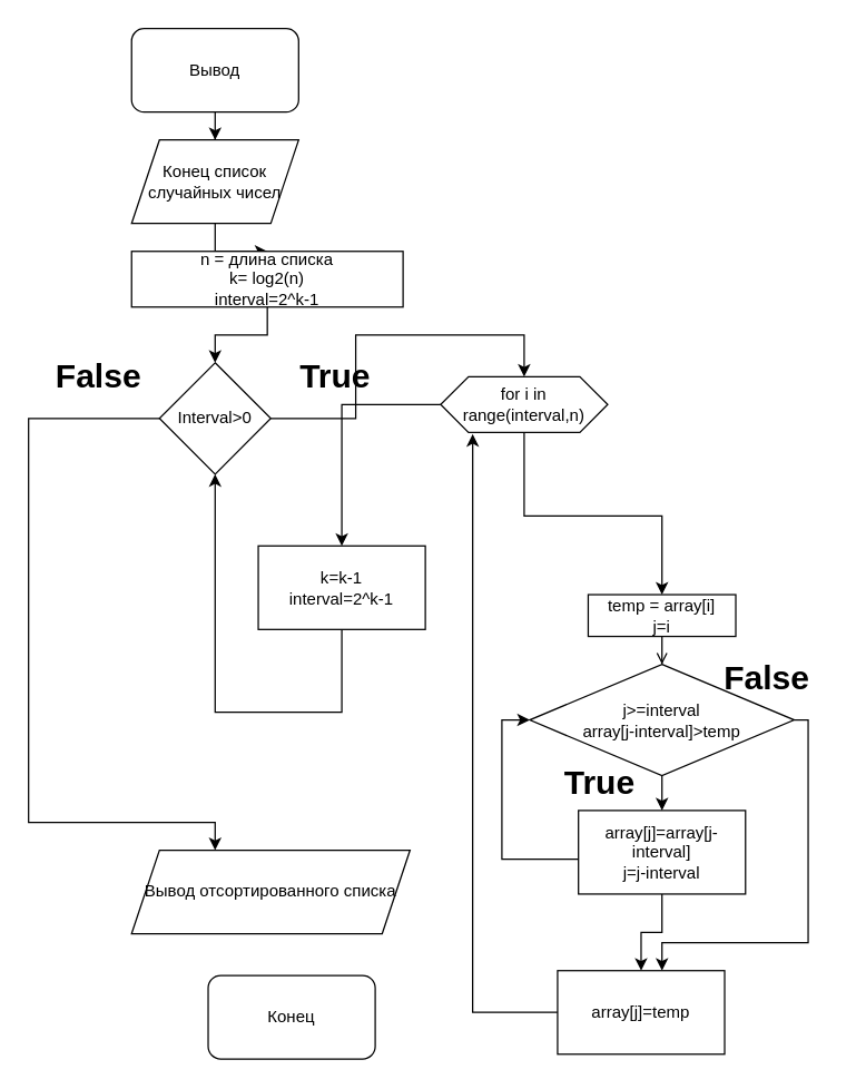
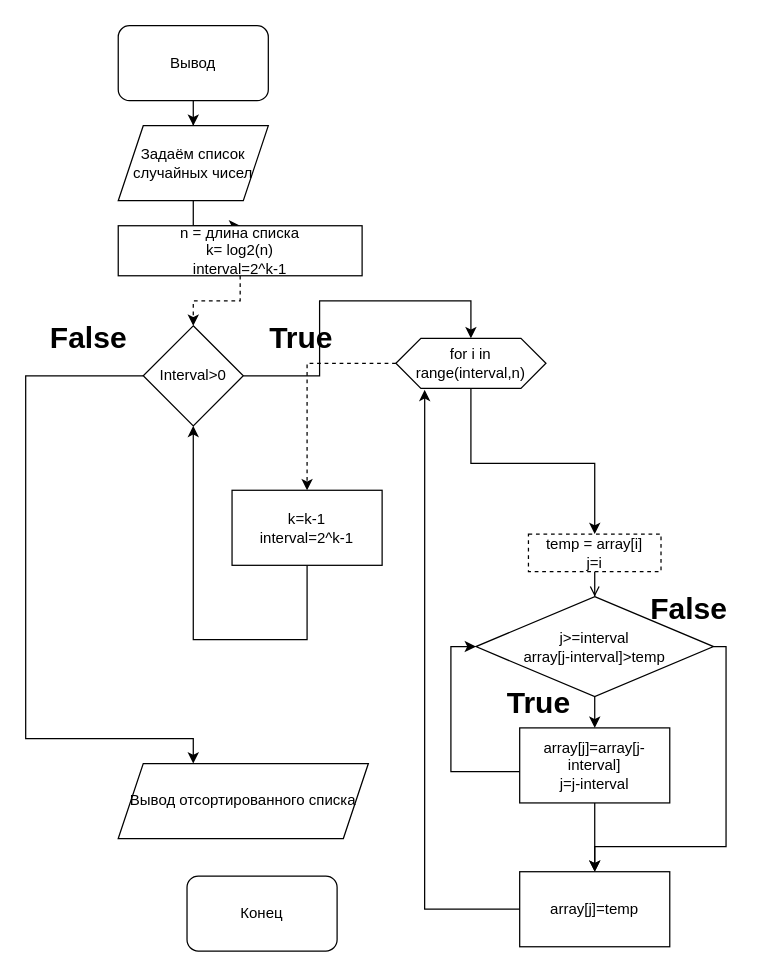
  <mxCell id="0" />
  <mxCell id="1" parent="0" />
  <mxCell id="2" style="edgeStyle=orthogonalEdgeStyle;rounded=0;orthogonalLoop=1;jettySize=auto;html=1;entryX=0.5;entryY=0;entryDx=0;entryDy=0;" edge="1" parent="1" source="3" target="6"><mxGeometry relative="1" as="geometry" /></mxCell>
  <mxCell id="3" value="Вывод" style="rounded=1;whiteSpace=wrap;html=1;" vertex="1" parent="1"><mxGeometry x="94" y="20" width="120" height="60" as="geometry" /></mxCell>
  <mxCell id="4" value="Конец" style="rounded=1;whiteSpace=wrap;html=1;" vertex="1" parent="1"><mxGeometry x="149" y="700" width="120" height="60" as="geometry" /></mxCell>
  <mxCell id="5" style="edgeStyle=orthogonalEdgeStyle;rounded=0;orthogonalLoop=1;jettySize=auto;html=1;entryX=0.5;entryY=0;entryDx=0;entryDy=0;" edge="1" parent="1" source="6" target="8"><mxGeometry relative="1" as="geometry" /></mxCell>
- <mxCell id="6" value="Конец список случайных чисел" style="shape=parallelogram;perimeter=parallelogramPerimeter;whiteSpace=wrap;html=1;fixedSize=1;" vertex="1" parent="1"><mxGeometry x="94" y="100" width="120" height="60" as="geometry" /></mxCell>
- <mxCell id="7" style="edgeStyle=orthogonalEdgeStyle;rounded=0;orthogonalLoop=1;jettySize=auto;html=1;entryX=0.5;entryY=0;entryDx=0;entryDy=0;" edge="1" parent="1" source="8" target="11"><mxGeometry relative="1" as="geometry" /></mxCell>
+ <mxCell id="6" value="Задаём список случайных чисел" style="shape=parallelogram;perimeter=parallelogramPerimeter;whiteSpace=wrap;html=1;fixedSize=1;" vertex="1" parent="1"><mxGeometry x="94" y="100" width="120" height="60" as="geometry" /></mxCell>
+ <mxCell id="7" style="edgeStyle=orthogonalEdgeStyle;rounded=0;orthogonalLoop=1;jettySize=auto;html=1;entryX=0.5;entryY=0;entryDx=0;entryDy=0;dashed=1;" edge="1" parent="1" source="8" target="11"><mxGeometry relative="1" as="geometry" /></mxCell>
  <mxCell id="8" value="n = длина списка&lt;br&gt;k= log2(n)&lt;br&gt;interval=2^k-1" style="rounded=0;whiteSpace=wrap;html=1;" vertex="1" parent="1"><mxGeometry x="94" y="180" width="195" height="40" as="geometry" /></mxCell>
  <mxCell id="9" style="edgeStyle=orthogonalEdgeStyle;rounded=0;orthogonalLoop=1;jettySize=auto;html=1;" edge="1" parent="1" source="11" target="12"><mxGeometry relative="1" as="geometry"><Array as="points"><mxPoint x="20" y="300" /><mxPoint x="20" y="590" /><mxPoint x="154" y="590" /></Array></mxGeometry></mxCell>
  <mxCell id="10" style="edgeStyle=orthogonalEdgeStyle;rounded=0;orthogonalLoop=1;jettySize=auto;html=1;entryX=0.5;entryY=0;entryDx=0;entryDy=0;" edge="1" parent="1" source="11" target="16"><mxGeometry relative="1" as="geometry" /></mxCell>
  <mxCell id="11" value="Interval&amp;gt;0" style="rhombus;whiteSpace=wrap;html=1;" vertex="1" parent="1"><mxGeometry x="114" y="260" width="80" height="80" as="geometry" /></mxCell>
  <mxCell id="12" value="Вывод отсортированного списка" style="shape=parallelogram;perimeter=parallelogramPerimeter;whiteSpace=wrap;html=1;fixedSize=1;" vertex="1" parent="1"><mxGeometry x="94" y="610" width="200" height="60" as="geometry" /></mxCell>
  <mxCell id="13" value="False" style="text;strokeColor=none;fillColor=none;html=1;fontSize=24;fontStyle=1;verticalAlign=middle;align=center;" vertex="1" parent="1"><mxGeometry x="20" y="250" width="100" height="40" as="geometry" /></mxCell>
  <mxCell id="14" style="edgeStyle=orthogonalEdgeStyle;rounded=0;orthogonalLoop=1;jettySize=auto;html=1;" edge="1" parent="1" source="16" target="19"><mxGeometry relative="1" as="geometry"><Array as="points"><mxPoint x="475" y="370" /></Array></mxGeometry></mxCell>
- <mxCell id="15" style="edgeStyle=orthogonalEdgeStyle;rounded=0;orthogonalLoop=1;jettySize=auto;html=1;entryX=0.5;entryY=0;entryDx=0;entryDy=0;" edge="1" parent="1" source="16" target="31"><mxGeometry relative="1" as="geometry" /></mxCell>
+ <mxCell id="15" style="edgeStyle=orthogonalEdgeStyle;rounded=0;orthogonalLoop=1;jettySize=auto;html=1;entryX=0.5;entryY=0;entryDx=0;entryDy=0;dashed=1;" edge="1" parent="1" source="16" target="31"><mxGeometry relative="1" as="geometry" /></mxCell>
  <mxCell id="16" value="for i in range(interval,n)" style="shape=hexagon;perimeter=hexagonPerimeter2;whiteSpace=wrap;html=1;fixedSize=1;" vertex="1" parent="1"><mxGeometry x="316" y="270" width="120" height="40" as="geometry" /></mxCell>
  <mxCell id="17" value="True" style="text;strokeColor=none;fillColor=none;html=1;fontSize=24;fontStyle=1;verticalAlign=middle;align=center;" vertex="1" parent="1"><mxGeometry x="190" y="250" width="100" height="40" as="geometry" /></mxCell>
  <mxCell id="18" style="edgeStyle=orthogonalEdgeStyle;rounded=0;orthogonalLoop=1;jettySize=auto;html=1;entryX=0.5;entryY=0;entryDx=0;entryDy=0;endArrow=open;" edge="1" parent="1" source="19" target="22"><mxGeometry relative="1" as="geometry" /></mxCell>
- <mxCell id="19" value="temp = array[i]&lt;br&gt;j=i" style="rounded=0;whiteSpace=wrap;html=1;" vertex="1" parent="1"><mxGeometry x="422" y="426.52" width="106" height="30" as="geometry" /></mxCell>
+ <mxCell id="19" value="temp = array[i]&lt;br&gt;j=i" style="rounded=0;whiteSpace=wrap;html=1;dashed=1;" vertex="1" parent="1"><mxGeometry x="422" y="426.52" width="106" height="30" as="geometry" /></mxCell>
  <mxCell id="20" style="edgeStyle=orthogonalEdgeStyle;rounded=0;orthogonalLoop=1;jettySize=auto;html=1;" edge="1" parent="1" source="22" target="25"><mxGeometry relative="1" as="geometry" /></mxCell>
  <mxCell id="21" style="edgeStyle=orthogonalEdgeStyle;rounded=0;orthogonalLoop=1;jettySize=auto;html=1;" edge="1" parent="1" source="22" target="27"><mxGeometry relative="1" as="geometry"><Array as="points"><mxPoint x="580" y="516.52" /><mxPoint x="580" y="676.52" /><mxPoint x="475" y="676.52" /></Array></mxGeometry></mxCell>
  <mxCell id="22" value="j&amp;gt;=interval&lt;br&gt;array[j-interval]&amp;gt;temp" style="rhombus;whiteSpace=wrap;html=1;" vertex="1" parent="1"><mxGeometry x="380" y="476.52" width="190" height="80" as="geometry" /></mxCell>
  <mxCell id="23" style="edgeStyle=orthogonalEdgeStyle;rounded=0;orthogonalLoop=1;jettySize=auto;html=1;entryX=0.5;entryY=0;entryDx=0;entryDy=0;" edge="1" parent="1" source="25" target="27"><mxGeometry relative="1" as="geometry" /></mxCell>
  <mxCell id="24" style="edgeStyle=orthogonalEdgeStyle;rounded=0;orthogonalLoop=1;jettySize=auto;html=1;entryX=0;entryY=0.5;entryDx=0;entryDy=0;" edge="1" parent="1" source="25" target="22"><mxGeometry relative="1" as="geometry"><Array as="points"><mxPoint x="360" y="616.52" /><mxPoint x="360" y="516.52" /></Array></mxGeometry></mxCell>
  <mxCell id="25" value="array[j]=array[j-interval]&lt;br&gt;j=j-interval" style="rounded=0;whiteSpace=wrap;html=1;" vertex="1" parent="1"><mxGeometry x="415" y="581.52" width="120" height="60" as="geometry" /></mxCell>
  <mxCell id="26" style="edgeStyle=orthogonalEdgeStyle;rounded=0;orthogonalLoop=1;jettySize=auto;html=1;entryX=0.192;entryY=1.03;entryDx=0;entryDy=0;entryPerimeter=0;" edge="1" parent="1" source="27" target="16"><mxGeometry relative="1" as="geometry"><Array as="points"><mxPoint x="339" y="727" /></Array></mxGeometry></mxCell>
- <mxCell id="27" value="array[j]=temp" style="rounded=0;whiteSpace=wrap;html=1;" vertex="1" parent="1"><mxGeometry x="400" y="696.52" width="120" height="60" as="geometry" /></mxCell>
+ <mxCell id="27" value="array[j]=temp" style="rounded=0;whiteSpace=wrap;html=1;" vertex="1" parent="1"><mxGeometry x="415" y="696.52" width="120" height="60" as="geometry" /></mxCell>
  <mxCell id="28" value="True" style="text;strokeColor=none;fillColor=none;html=1;fontSize=24;fontStyle=1;verticalAlign=middle;align=center;" vertex="1" parent="1"><mxGeometry x="380" y="541.52" width="100" height="40" as="geometry" /></mxCell>
  <mxCell id="29" value="False" style="text;strokeColor=none;fillColor=none;html=1;fontSize=24;fontStyle=1;verticalAlign=middle;align=center;" vertex="1" parent="1"><mxGeometry x="500" y="466.52" width="100" height="40" as="geometry" /></mxCell>
  <mxCell id="30" style="edgeStyle=orthogonalEdgeStyle;rounded=0;orthogonalLoop=1;jettySize=auto;html=1;entryX=0.5;entryY=1;entryDx=0;entryDy=0;" edge="1" parent="1" source="31" target="11"><mxGeometry relative="1" as="geometry"><Array as="points"><mxPoint x="154" y="511" /></Array></mxGeometry></mxCell>
  <mxCell id="31" value="k=k-1&lt;br&gt;interval=2^k-1" style="rounded=0;whiteSpace=wrap;html=1;" vertex="1" parent="1"><mxGeometry x="185" y="391.52" width="120" height="60" as="geometry" /></mxCell>
